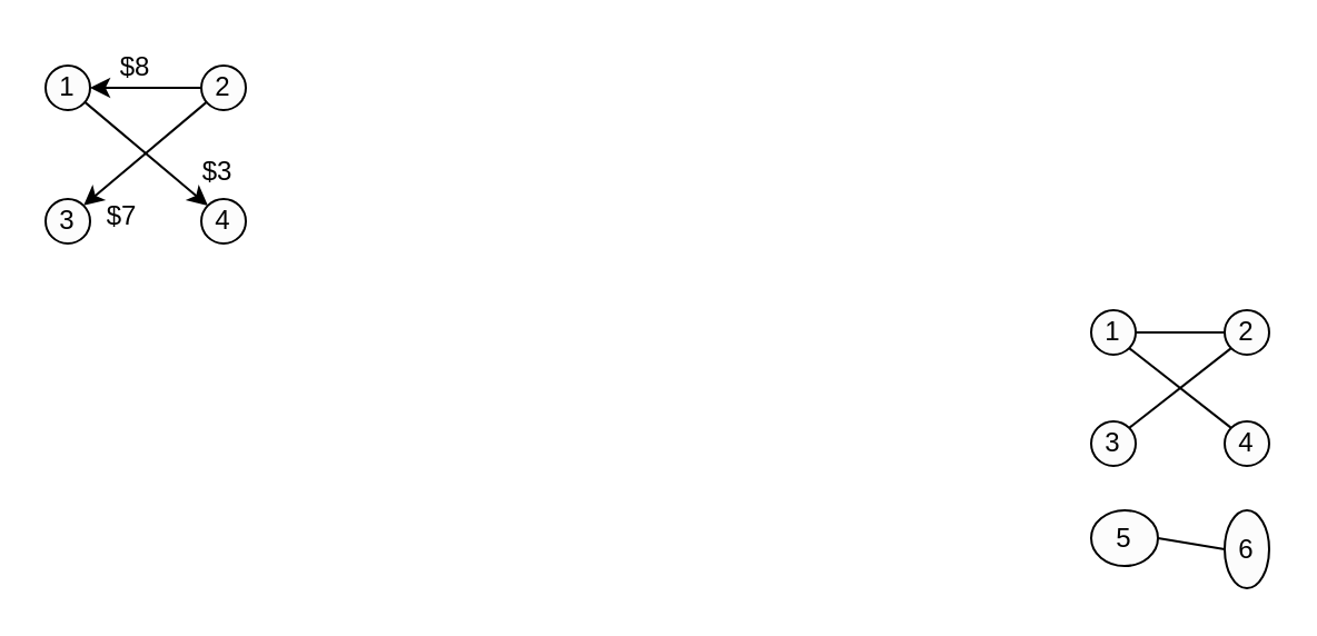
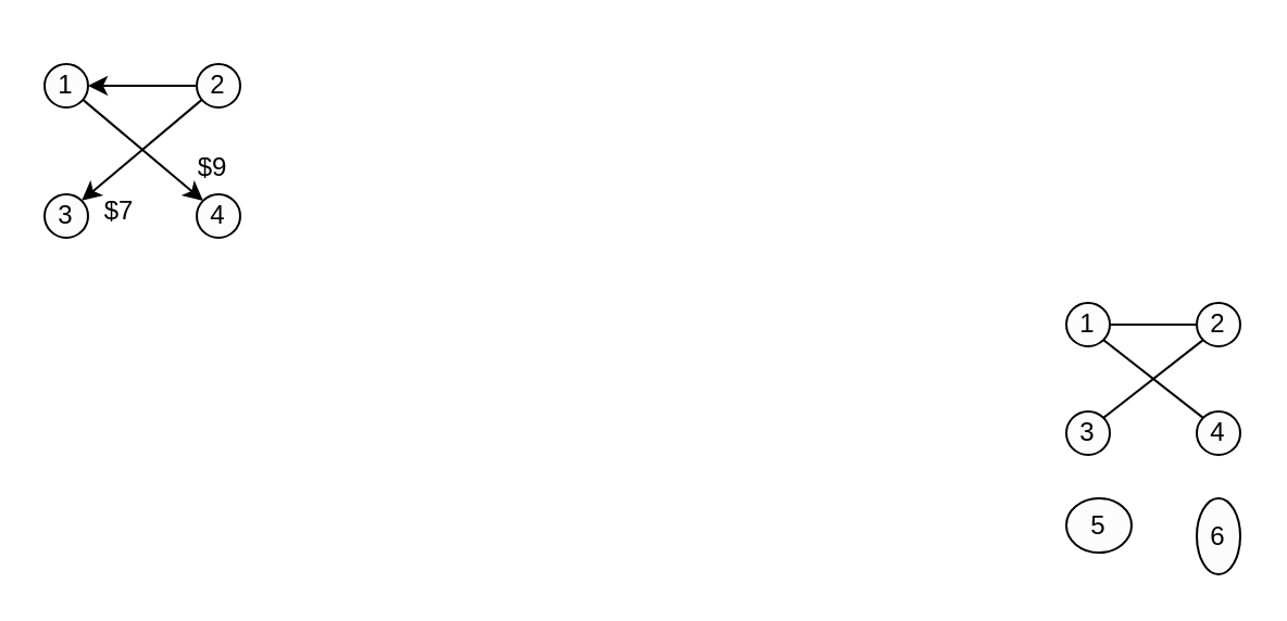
  <mxCell id="0" />
  <mxCell id="1" parent="0" />
  <mxCell id="2" style="edgeStyle=none;rounded=0;orthogonalLoop=1;jettySize=auto;html=1;entryX=0;entryY=0;entryDx=0;entryDy=0;endArrow=classic;endFill=1;" parent="1" source="3" target="5" edge="1"><mxGeometry relative="1" as="geometry" /></mxCell>
  <mxCell id="3" value="1" style="ellipse;whiteSpace=wrap;html=1;aspect=fixed;fillColor=#FCFCFC;" parent="1" vertex="1"><mxGeometry x="20" y="29" width="20" height="20" as="geometry" /></mxCell>
  <mxCell id="4" value="3" style="ellipse;whiteSpace=wrap;html=1;aspect=fixed;fillColor=#FCFCFC;" parent="1" vertex="1"><mxGeometry x="20" y="89" width="20" height="20" as="geometry" /></mxCell>
  <mxCell id="5" value="4" style="ellipse;whiteSpace=wrap;html=1;aspect=fixed;fillColor=#FCFCFC;" parent="1" vertex="1"><mxGeometry x="90" y="89" width="20" height="20" as="geometry" /></mxCell>
  <mxCell id="6" style="edgeStyle=orthogonalEdgeStyle;rounded=0;orthogonalLoop=1;jettySize=auto;html=1;entryX=1;entryY=0.5;entryDx=0;entryDy=0;endArrow=classic;endFill=1;" parent="1" source="8" target="3" edge="1"><mxGeometry relative="1" as="geometry" /></mxCell>
  <mxCell id="7" style="rounded=0;orthogonalLoop=1;jettySize=auto;html=1;entryX=1;entryY=0;entryDx=0;entryDy=0;endArrow=classic;endFill=1;" parent="1" source="8" target="4" edge="1"><mxGeometry relative="1" as="geometry" /></mxCell>
  <mxCell id="8" value="2" style="ellipse;whiteSpace=wrap;html=1;aspect=fixed;fillColor=#FCFCFC;" parent="1" vertex="1"><mxGeometry x="90" y="29" width="20" height="20" as="geometry" /></mxCell>
- <mxCell id="9" value="$8" style="text;html=1;align=center;verticalAlign=middle;resizable=0;points=[];autosize=1;strokeColor=none;" parent="1" vertex="1"><mxGeometry x="45" y="20" width="30" height="20" as="geometry" /></mxCell>
  <mxCell id="10" value="$7" style="text;html=1;align=center;verticalAlign=middle;resizable=0;points=[];autosize=1;strokeColor=none;" parent="1" vertex="1"><mxGeometry x="39" y="87" width="30" height="20" as="geometry" /></mxCell>
- <mxCell id="11" value="$3" style="text;html=1;align=center;verticalAlign=middle;resizable=0;points=[];autosize=1;strokeColor=none;" parent="1" vertex="1"><mxGeometry x="82" y="67" width="30" height="20" as="geometry" /></mxCell>
+ <mxCell id="11" value="$9" style="text;html=1;align=center;verticalAlign=middle;resizable=0;points=[];autosize=1;strokeColor=none;" parent="1" vertex="1"><mxGeometry x="82" y="67" width="30" height="20" as="geometry" /></mxCell>
  <mxCell id="12" style="edgeStyle=none;rounded=0;orthogonalLoop=1;jettySize=auto;html=1;exitX=0;exitY=1;exitDx=0;exitDy=0;entryX=1;entryY=0;entryDx=0;entryDy=0;endArrow=none;endFill=0;" edge="1" parent="1" source="13" target="16"><mxGeometry relative="1" as="geometry" /></mxCell>
  <mxCell id="13" value="2" style="ellipse;whiteSpace=wrap;html=1;aspect=fixed;fillColor=#FCFCFC;" vertex="1" parent="1"><mxGeometry x="550" y="139" width="20" height="20" as="geometry" /></mxCell>
  <mxCell id="14" style="rounded=0;orthogonalLoop=1;jettySize=auto;html=1;exitX=0;exitY=0;exitDx=0;exitDy=0;endArrow=none;endFill=0;entryX=1;entryY=1;entryDx=0;entryDy=0;" edge="1" parent="1" source="15" target="18"><mxGeometry relative="1" as="geometry"><mxPoint x="510" y="159" as="targetPoint" /></mxGeometry></mxCell>
  <mxCell id="15" value="4" style="ellipse;whiteSpace=wrap;html=1;aspect=fixed;fillColor=#FCFCFC;" vertex="1" parent="1"><mxGeometry x="550" y="189" width="20" height="20" as="geometry" /></mxCell>
  <mxCell id="16" value="3" style="ellipse;whiteSpace=wrap;html=1;aspect=fixed;fillColor=#FCFCFC;" vertex="1" parent="1"><mxGeometry x="490" y="189" width="20" height="20" as="geometry" /></mxCell>
  <mxCell id="17" style="edgeStyle=orthogonalEdgeStyle;rounded=0;orthogonalLoop=1;jettySize=auto;html=1;exitX=1;exitY=0.5;exitDx=0;exitDy=0;entryX=0;entryY=0.5;entryDx=0;entryDy=0;endArrow=none;endFill=0;" edge="1" parent="1" source="18" target="13"><mxGeometry relative="1" as="geometry" /></mxCell>
  <mxCell id="18" value="1" style="ellipse;whiteSpace=wrap;html=1;aspect=fixed;fillColor=#FCFCFC;" vertex="1" parent="1"><mxGeometry x="490" y="139" width="20" height="20" as="geometry" /></mxCell>
- <mxCell id="19" style="edgeStyle=none;rounded=0;orthogonalLoop=1;jettySize=auto;html=1;exitX=1;exitY=0.5;exitDx=0;exitDy=0;entryX=0;entryY=0.5;entryDx=0;entryDy=0;endArrow=none;endFill=0;" edge="1" parent="1" source="20" target="21"><mxGeometry relative="1" as="geometry" /></mxCell>
  <mxCell id="20" value="5" style="ellipse;whiteSpace=wrap;html=1;aspect=fixed;fillColor=#FCFCFC;" vertex="1" parent="1"><mxGeometry x="490" y="229" width="30" height="25" as="geometry" /></mxCell>
  <mxCell id="21" value="6" style="ellipse;whiteSpace=wrap;html=1;aspect=fixed;fillColor=#FCFCFC;" vertex="1" parent="1"><mxGeometry x="550" y="229" width="20" height="35" as="geometry" /></mxCell>
